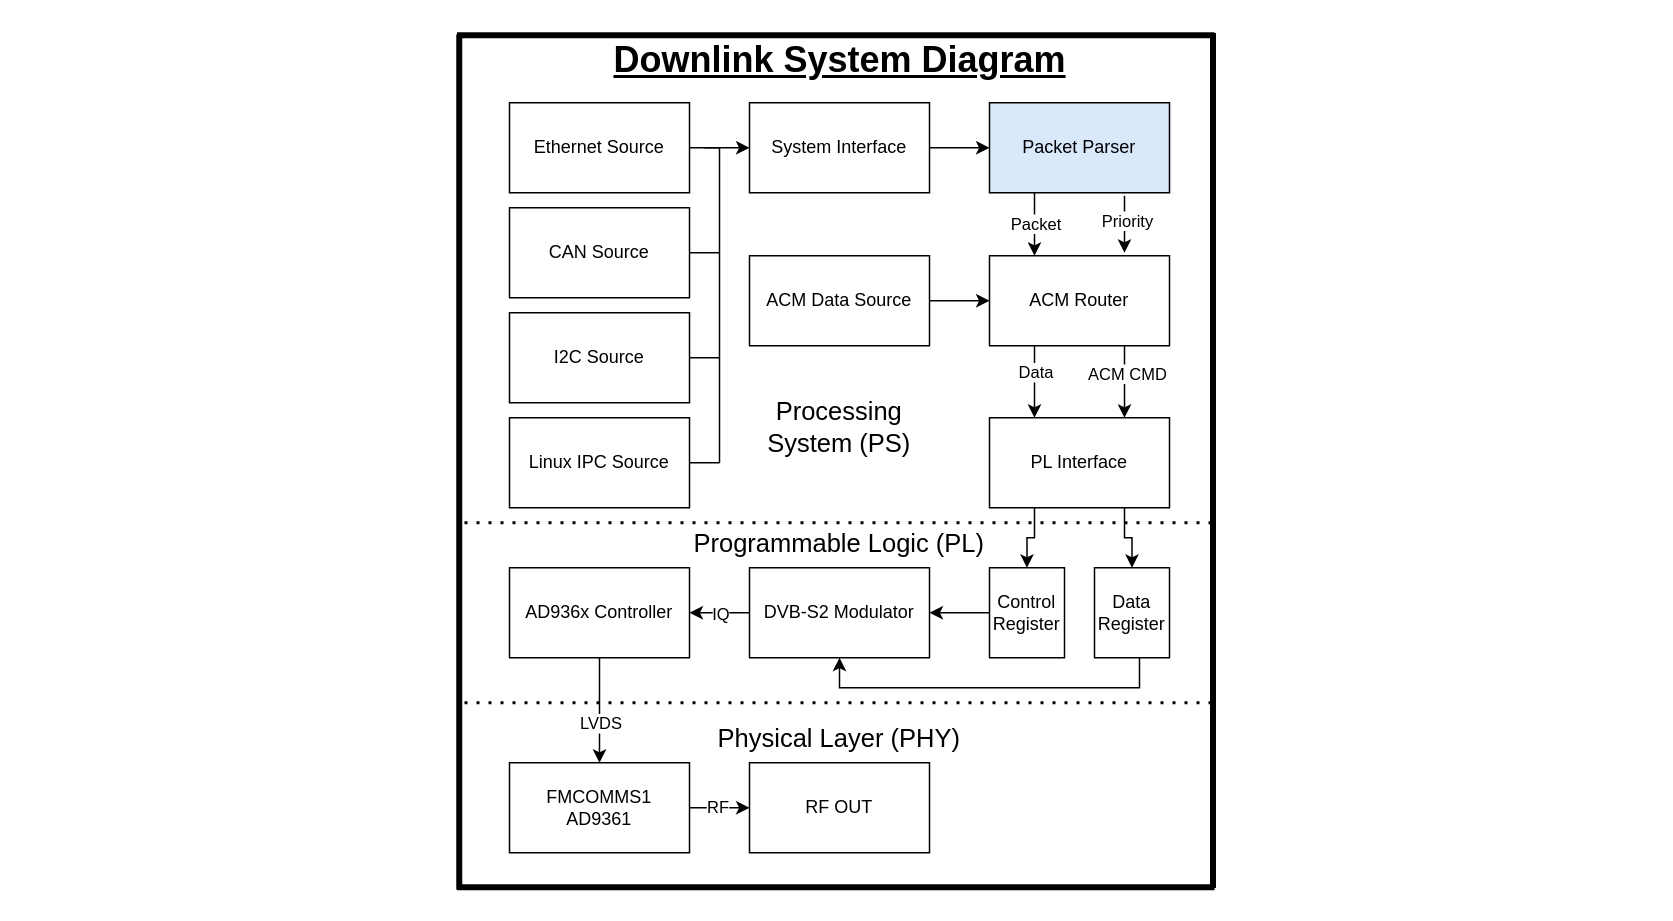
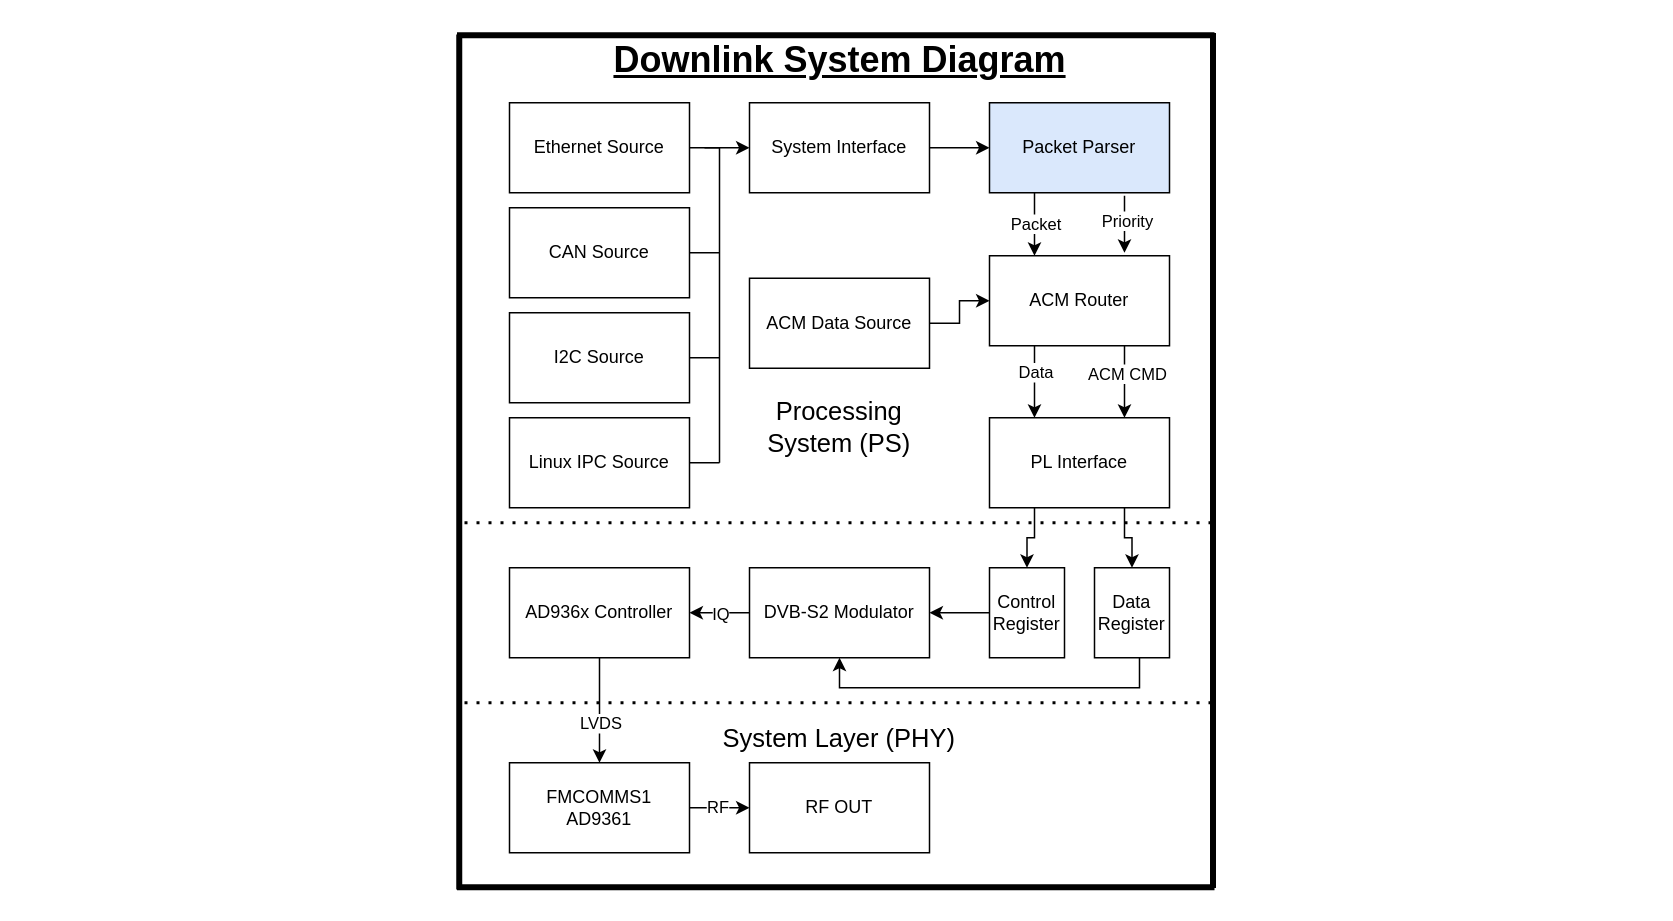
  <mxCell id="0" />
  <mxCell id="1" parent="0" />
  <mxCell id="2" value="Downlink System Diagram" style="text;strokeColor=none;fillColor=none;html=1;fontSize=24;fontStyle=5;verticalAlign=middle;align=center;" parent="1" vertex="1"><mxGeometry x="509" y="20" width="100" height="40" as="geometry" /></mxCell>
  <mxCell id="3" value="&lt;font style=&quot;font-size: 17px;&quot;&gt;Processing System (PS)&lt;/font&gt;" style="text;html=1;align=center;verticalAlign=middle;whiteSpace=wrap;rounded=0;" parent="1" vertex="1"><mxGeometry x="509" y="270" width="100" height="30" as="geometry" /></mxCell>
  <mxCell id="4" value="Ethernet Source" style="rounded=0;whiteSpace=wrap;html=1;" vertex="1" parent="1"><mxGeometry x="339" y="68" width="120" height="60" as="geometry" /></mxCell>
  <mxCell id="5" value="CAN Source" style="rounded=0;whiteSpace=wrap;html=1;" vertex="1" parent="1"><mxGeometry x="339" y="138" width="120" height="60" as="geometry" /></mxCell>
  <mxCell id="6" value="I2C Source" style="rounded=0;whiteSpace=wrap;html=1;" vertex="1" parent="1"><mxGeometry x="339" y="208" width="120" height="60" as="geometry" /></mxCell>
  <mxCell id="7" value="Linux IPC Source" style="rounded=0;whiteSpace=wrap;html=1;" vertex="1" parent="1"><mxGeometry x="339" y="278" width="120" height="60" as="geometry" /></mxCell>
  <mxCell id="8" value="" style="endArrow=none;html=1;rounded=0;exitX=1;exitY=0.5;exitDx=0;exitDy=0;" edge="1" parent="1"><mxGeometry width="50" height="50" relative="1" as="geometry"><mxPoint x="469" y="98" as="sourcePoint" /><mxPoint x="479" y="308" as="targetPoint" /><Array as="points"><mxPoint x="479" y="98" /></Array></mxGeometry></mxCell>
  <mxCell id="9" value="" style="endArrow=none;html=1;rounded=0;exitX=1;exitY=0.5;exitDx=0;exitDy=0;" edge="1" parent="1" source="5"><mxGeometry width="50" height="50" relative="1" as="geometry"><mxPoint x="569" y="288" as="sourcePoint" /><mxPoint x="479" y="168" as="targetPoint" /></mxGeometry></mxCell>
  <mxCell id="10" value="" style="endArrow=none;html=1;rounded=0;exitX=1;exitY=0.5;exitDx=0;exitDy=0;" edge="1" parent="1" source="6"><mxGeometry width="50" height="50" relative="1" as="geometry"><mxPoint x="569" y="288" as="sourcePoint" /><mxPoint x="479" y="238" as="targetPoint" /></mxGeometry></mxCell>
  <mxCell id="11" value="" style="endArrow=none;html=1;rounded=0;exitX=1;exitY=0.5;exitDx=0;exitDy=0;" edge="1" parent="1" source="7"><mxGeometry width="50" height="50" relative="1" as="geometry"><mxPoint x="569" y="288" as="sourcePoint" /><mxPoint x="479" y="308" as="targetPoint" /></mxGeometry></mxCell>
  <mxCell id="12" value="" style="endArrow=classic;html=1;rounded=0;entryX=0;entryY=0.5;entryDx=0;entryDy=0;exitX=1;exitY=0.5;exitDx=0;exitDy=0;" edge="1" parent="1" source="4" target="14"><mxGeometry width="50" height="50" relative="1" as="geometry"><mxPoint x="469" y="98" as="sourcePoint" /><mxPoint x="489" y="98" as="targetPoint" /></mxGeometry></mxCell>
  <mxCell id="13" value="" style="edgeStyle=orthogonalEdgeStyle;rounded=0;orthogonalLoop=1;jettySize=auto;html=1;" edge="1" parent="1" source="14" target="15"><mxGeometry relative="1" as="geometry" /></mxCell>
  <mxCell id="14" value="System Interface" style="rounded=0;whiteSpace=wrap;html=1;" vertex="1" parent="1"><mxGeometry x="499" y="68" width="120" height="60" as="geometry" /></mxCell>
  <mxCell id="15" value="Packet Parser" style="rounded=0;whiteSpace=wrap;html=1;fillColor=#dae8fc;" vertex="1" parent="1"><mxGeometry x="659" y="68" width="120" height="60" as="geometry" /></mxCell>
  <mxCell id="16" style="edgeStyle=orthogonalEdgeStyle;rounded=0;orthogonalLoop=1;jettySize=auto;html=1;exitX=0.75;exitY=1;exitDx=0;exitDy=0;entryX=0.75;entryY=0;entryDx=0;entryDy=0;" edge="1" parent="1" source="20" target="29"><mxGeometry relative="1" as="geometry" /></mxCell>
  <mxCell id="17" value="ACM CMD" style="edgeLabel;html=1;align=center;verticalAlign=middle;resizable=0;points=[];" vertex="1" connectable="0" parent="16"><mxGeometry x="-0.232" y="1" relative="1" as="geometry"><mxPoint as="offset" /></mxGeometry></mxCell>
  <mxCell id="18" style="edgeStyle=orthogonalEdgeStyle;rounded=0;orthogonalLoop=1;jettySize=auto;html=1;exitX=0.25;exitY=1;exitDx=0;exitDy=0;entryX=0.25;entryY=0;entryDx=0;entryDy=0;" edge="1" parent="1" source="20" target="29"><mxGeometry relative="1" as="geometry" /></mxCell>
  <mxCell id="19" value="Data" style="edgeLabel;html=1;align=center;verticalAlign=middle;resizable=0;points=[];" vertex="1" connectable="0" parent="18"><mxGeometry x="-0.28" y="-1" relative="1" as="geometry"><mxPoint x="1" as="offset" /></mxGeometry></mxCell>
  <mxCell id="20" value="ACM Router" style="rounded=0;whiteSpace=wrap;html=1;" vertex="1" parent="1"><mxGeometry x="659" y="170" width="120" height="60" as="geometry" /></mxCell>
  <mxCell id="21" value="" style="endArrow=classic;html=1;rounded=0;exitX=0.25;exitY=1;exitDx=0;exitDy=0;entryX=0.25;entryY=0;entryDx=0;entryDy=0;" edge="1" parent="1" source="15" target="20"><mxGeometry width="50" height="50" relative="1" as="geometry"><mxPoint x="779" y="218" as="sourcePoint" /><mxPoint x="829" y="168" as="targetPoint" /></mxGeometry></mxCell>
  <mxCell id="22" value="Packet" style="edgeLabel;html=1;align=center;verticalAlign=middle;resizable=0;points=[];" vertex="1" connectable="0" parent="21"><mxGeometry x="-0.245" relative="1" as="geometry"><mxPoint y="4" as="offset" /></mxGeometry></mxCell>
  <mxCell id="23" value="" style="endArrow=classic;html=1;rounded=0;exitX=0.25;exitY=1;exitDx=0;exitDy=0;" edge="1" parent="1"><mxGeometry width="50" height="50" relative="1" as="geometry"><mxPoint x="749" y="130" as="sourcePoint" /><mxPoint x="749" y="168" as="targetPoint" /></mxGeometry></mxCell>
  <mxCell id="24" value="Priority" style="edgeLabel;html=1;align=center;verticalAlign=middle;resizable=0;points=[];" vertex="1" connectable="0" parent="23"><mxGeometry x="0.014" y="1" relative="1" as="geometry"><mxPoint y="-3" as="offset" /></mxGeometry></mxCell>
  <mxCell id="25" value="" style="edgeStyle=orthogonalEdgeStyle;rounded=0;orthogonalLoop=1;jettySize=auto;html=1;" edge="1" parent="1" source="26" target="20"><mxGeometry relative="1" as="geometry" /></mxCell>
- <mxCell id="26" value="ACM Data Source" style="rounded=0;whiteSpace=wrap;html=1;" vertex="1" parent="1"><mxGeometry x="499" y="170" width="120" height="60" as="geometry" /></mxCell>
+ <mxCell id="26" value="ACM Data Source" style="rounded=0;whiteSpace=wrap;html=1;" vertex="1" parent="1"><mxGeometry x="499" y="185" width="120" height="60" as="geometry" /></mxCell>
  <mxCell id="27" value="" style="edgeStyle=orthogonalEdgeStyle;rounded=0;orthogonalLoop=1;jettySize=auto;html=1;entryX=0.5;entryY=0;entryDx=0;entryDy=0;exitX=0.25;exitY=1;exitDx=0;exitDy=0;" edge="1" parent="1" source="29" target="31"><mxGeometry relative="1" as="geometry" /></mxCell>
  <mxCell id="28" value="" style="edgeStyle=orthogonalEdgeStyle;rounded=0;orthogonalLoop=1;jettySize=auto;html=1;" edge="1" parent="1" source="29" target="33"><mxGeometry relative="1" as="geometry"><Array as="points"><mxPoint x="749" y="358" /><mxPoint x="754" y="358" /></Array></mxGeometry></mxCell>
  <mxCell id="29" value="PL Interface" style="rounded=0;whiteSpace=wrap;html=1;" vertex="1" parent="1"><mxGeometry x="659" y="278" width="120" height="60" as="geometry" /></mxCell>
  <mxCell id="30" value="" style="edgeStyle=orthogonalEdgeStyle;rounded=0;orthogonalLoop=1;jettySize=auto;html=1;" edge="1" parent="1" source="31" target="36"><mxGeometry relative="1" as="geometry" /></mxCell>
  <mxCell id="31" value="Control&lt;div&gt;&lt;div&gt;Register&lt;/div&gt;&lt;/div&gt;" style="rounded=0;whiteSpace=wrap;html=1;" vertex="1" parent="1"><mxGeometry x="659" y="378" width="50" height="60" as="geometry" /></mxCell>
  <mxCell id="32" style="edgeStyle=orthogonalEdgeStyle;rounded=0;orthogonalLoop=1;jettySize=auto;html=1;entryX=0.5;entryY=1;entryDx=0;entryDy=0;" edge="1" parent="1" source="33" target="36"><mxGeometry relative="1" as="geometry"><Array as="points"><mxPoint x="759" y="458" /><mxPoint x="559" y="458" /></Array></mxGeometry></mxCell>
  <mxCell id="33" value="Data&lt;div&gt;Register&lt;/div&gt;" style="rounded=0;whiteSpace=wrap;html=1;" vertex="1" parent="1"><mxGeometry x="729" y="378" width="50" height="60" as="geometry" /></mxCell>
  <mxCell id="34" value="" style="edgeStyle=orthogonalEdgeStyle;rounded=0;orthogonalLoop=1;jettySize=auto;html=1;" edge="1" parent="1" source="36" target="39"><mxGeometry relative="1" as="geometry" /></mxCell>
  <mxCell id="35" value="IQ" style="edgeLabel;html=1;align=center;verticalAlign=middle;resizable=0;points=[];" vertex="1" connectable="0" parent="34"><mxGeometry x="0.1" y="3" relative="1" as="geometry"><mxPoint x="2" y="-3" as="offset" /></mxGeometry></mxCell>
  <mxCell id="36" value="DVB-S2 Modulator" style="rounded=0;whiteSpace=wrap;html=1;" vertex="1" parent="1"><mxGeometry x="499" y="378" width="120" height="60" as="geometry" /></mxCell>
  <mxCell id="37" value="" style="edgeStyle=orthogonalEdgeStyle;rounded=0;orthogonalLoop=1;jettySize=auto;html=1;" edge="1" parent="1" source="39" target="44"><mxGeometry relative="1" as="geometry" /></mxCell>
  <mxCell id="38" value="LVDS" style="edgeLabel;html=1;align=center;verticalAlign=middle;resizable=0;points=[];" vertex="1" connectable="0" parent="37"><mxGeometry x="0.371" y="4" relative="1" as="geometry"><mxPoint x="-4" y="-5" as="offset" /></mxGeometry></mxCell>
  <mxCell id="39" value="AD936x Controller" style="rounded=0;whiteSpace=wrap;html=1;" vertex="1" parent="1"><mxGeometry x="339" y="378" width="120" height="60" as="geometry" /></mxCell>
  <mxCell id="40" value="" style="endArrow=none;dashed=1;html=1;dashPattern=1 3;strokeWidth=2;rounded=0;" edge="1" parent="1"><mxGeometry width="50" height="50" relative="1" as="geometry"><mxPoint x="309" y="348" as="sourcePoint" /><mxPoint x="809" y="348" as="targetPoint" /></mxGeometry></mxCell>
- <mxCell id="41" value="&lt;font style=&quot;font-size: 17px;&quot;&gt;Programmable Logic (PL)&lt;/font&gt;" style="text;html=1;align=center;verticalAlign=middle;whiteSpace=wrap;rounded=0;" vertex="1" parent="1"><mxGeometry x="454" y="348" width="210" height="30" as="geometry" /></mxCell>
  <mxCell id="42" style="edgeStyle=orthogonalEdgeStyle;rounded=0;orthogonalLoop=1;jettySize=auto;html=1;entryX=0;entryY=0.5;entryDx=0;entryDy=0;" edge="1" parent="1" source="44" target="45"><mxGeometry relative="1" as="geometry" /></mxCell>
  <mxCell id="43" value="RF" style="edgeLabel;html=1;align=center;verticalAlign=middle;resizable=0;points=[];" vertex="1" connectable="0" parent="42"><mxGeometry x="0.1" y="-2" relative="1" as="geometry"><mxPoint x="-4" y="-3" as="offset" /></mxGeometry></mxCell>
  <mxCell id="44" value="FMCOMMS1&lt;br&gt;AD9361" style="rounded=0;whiteSpace=wrap;html=1;" vertex="1" parent="1"><mxGeometry x="339" y="508" width="120" height="60" as="geometry" /></mxCell>
  <mxCell id="45" value="RF OUT" style="rounded=0;whiteSpace=wrap;html=1;" vertex="1" parent="1"><mxGeometry x="499" y="508" width="120" height="60" as="geometry" /></mxCell>
- <mxCell id="46" value="&lt;font style=&quot;font-size: 17px;&quot;&gt;Physical Layer (PHY)&lt;/font&gt;" style="text;html=1;align=center;verticalAlign=middle;whiteSpace=wrap;rounded=0;" vertex="1" parent="1"><mxGeometry x="454" y="478" width="210" height="30" as="geometry" /></mxCell>
+ <mxCell id="46" value="&lt;font style=&quot;font-size: 17px;&quot;&gt;System Layer (PHY)&lt;/font&gt;" style="text;html=1;align=center;verticalAlign=middle;whiteSpace=wrap;rounded=0;" vertex="1" parent="1"><mxGeometry x="454" y="478" width="210" height="30" as="geometry" /></mxCell>
  <mxCell id="47" value="" style="endArrow=none;dashed=1;html=1;dashPattern=1 3;strokeWidth=2;rounded=0;" edge="1" parent="1"><mxGeometry width="50" height="50" relative="1" as="geometry"><mxPoint x="309" y="468" as="sourcePoint" /><mxPoint x="809" y="468" as="targetPoint" /></mxGeometry></mxCell>
  <mxCell id="48" value="" style="line;strokeWidth=4;html=1;perimeter=backbonePerimeter;points=[];outlineConnect=0;rotation=90;" vertex="1" parent="1"><mxGeometry x="20.5" y="306.5" width="570" height="2" as="geometry" /></mxCell>
  <mxCell id="49" value="" style="line;strokeWidth=4;html=1;perimeter=backbonePerimeter;points=[];outlineConnect=0;" vertex="1" parent="1"><mxGeometry x="304" y="590" width="505" height="2" as="geometry" /></mxCell>
  <mxCell id="50" value="" style="line;strokeWidth=4;html=1;perimeter=backbonePerimeter;points=[];outlineConnect=0;rotation=90;" vertex="1" parent="1"><mxGeometry x="523" y="305.5" width="570" height="2" as="geometry" /></mxCell>
  <mxCell id="51" value="" style="line;strokeWidth=4;html=1;perimeter=backbonePerimeter;points=[];outlineConnect=0;" vertex="1" parent="1"><mxGeometry x="304" y="22" width="505" height="2" as="geometry" /></mxCell>
